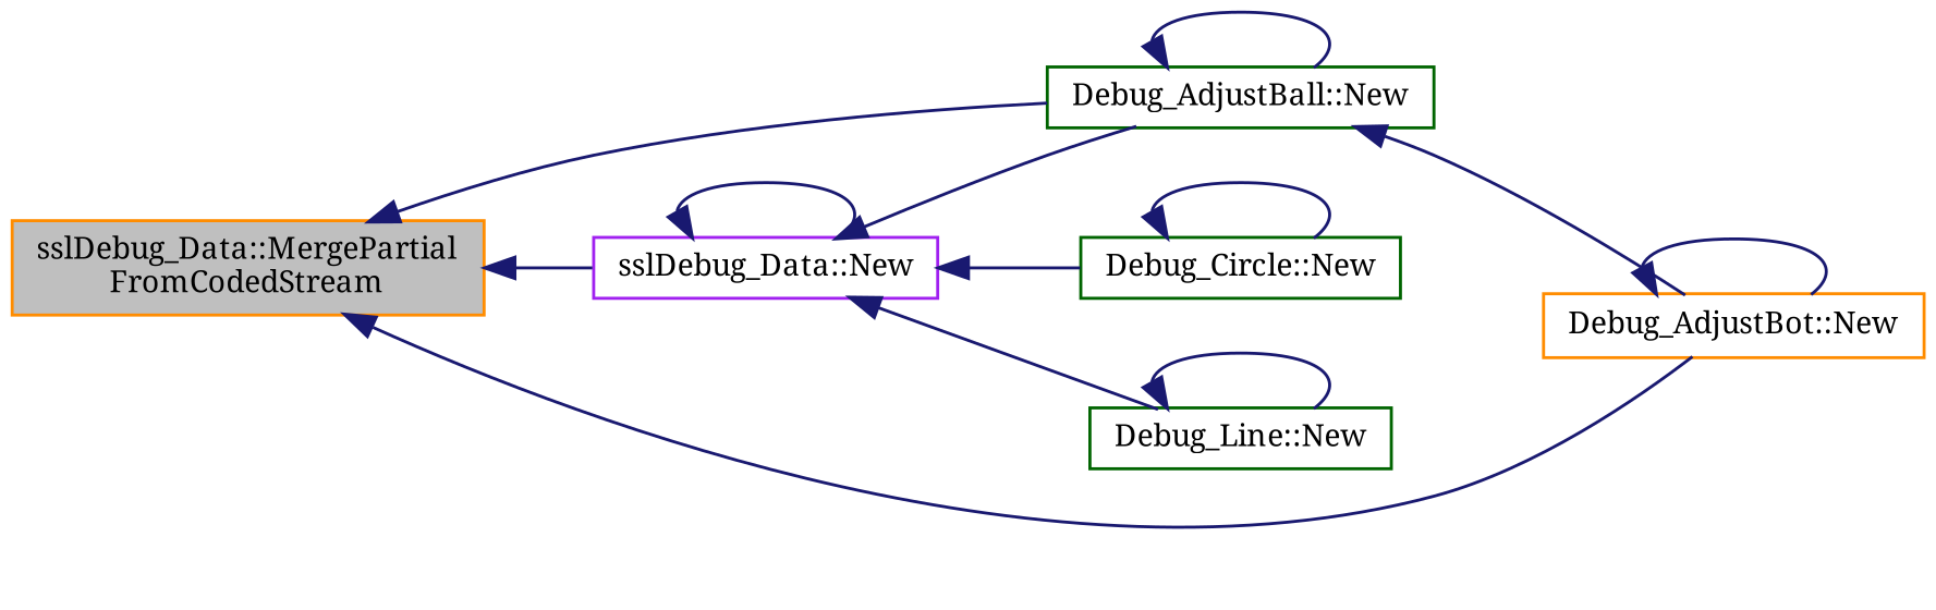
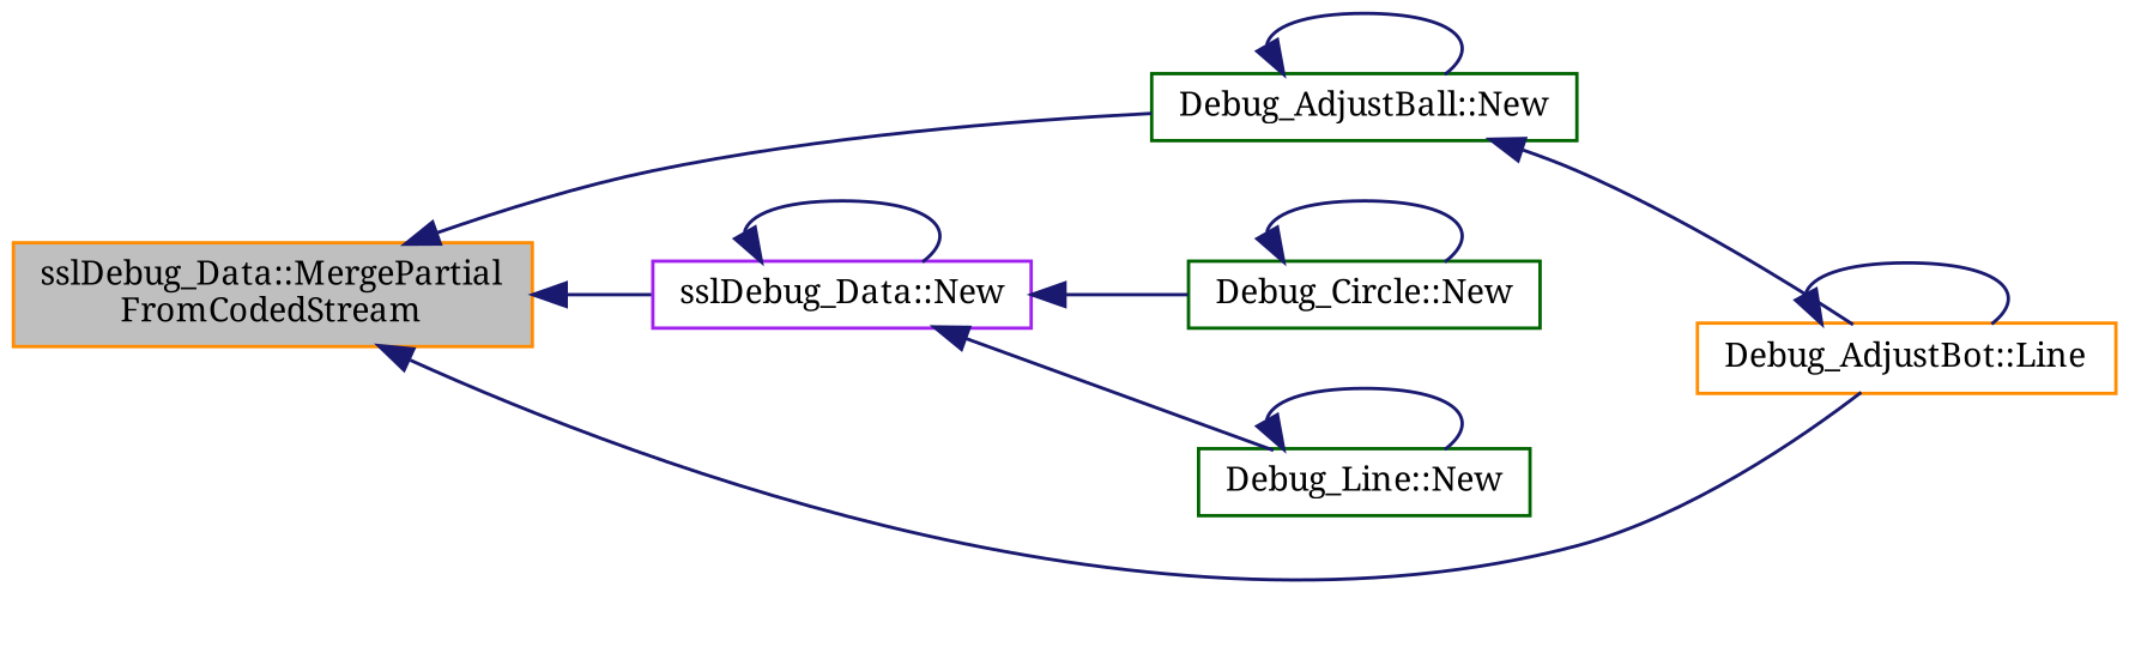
  digraph {
    fontname="Noto Serif"
    rankdir=LR
    node [color=darkgreen fillcolor=white fontname="Noto Serif" fontsize=10 shape=record style=filled]
    edge [color=midnightblue dir=back fontname="Noto Serif" fontsize=10 labelfontname=Helvetica labelfontsize=10 style=solid]
    n1 [color=darkorange fillcolor=grey75 fontcolor=black height=0.2 label="sslDebug_Data::MergePartial\lFromCodedStream" width=0.4]
    n2 [color=purple height=0.2 label="sslDebug_Data::New" width=0.4]
-   n3 [color=darkorange height=0.2 label="Debug_AdjustBot::New" width=0.4]
+   n3 [color=darkorange height=0.2 label="Debug_AdjustBot::Line" width=0.4]
    n4 [height=0.2 label="Debug_AdjustBall::New" width=0.4]
    n5 [height=0.2 label="Debug_Circle::New" width=0.4]
    n6 [height=0.2 label="Debug_Line::New" width=0.4]
    n1 -> n2
    n1 -> n3
    n1 -> n4
    n2 -> n2
-   n2 -> n4
    n2 -> n5
    n2 -> n6
    n3 -> n3
    n4 -> n3
    n4 -> n4
    n5 -> n5
    n6 -> n6
  }
